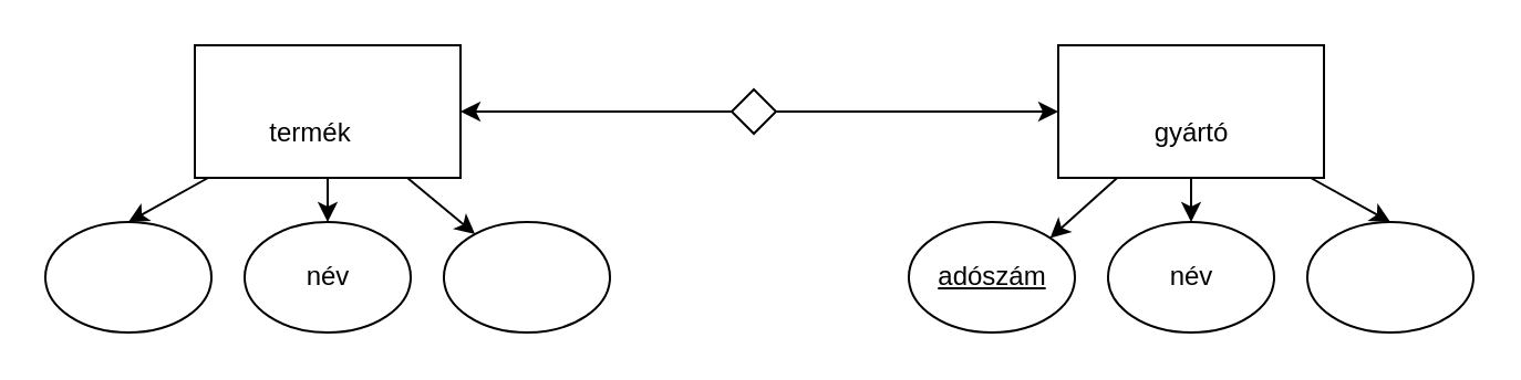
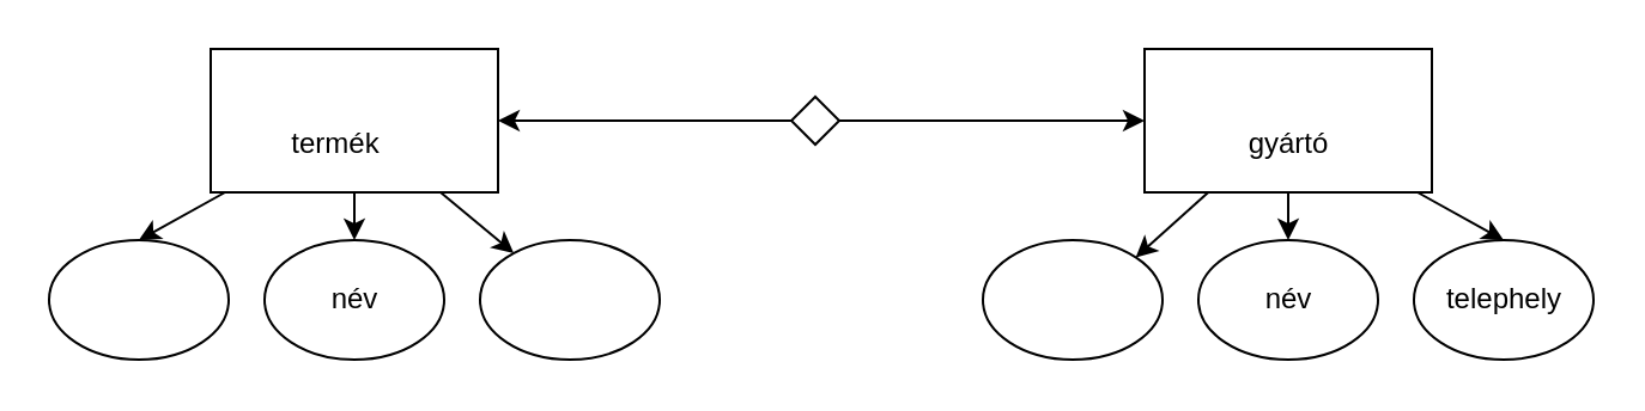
  <mxCell id="0" />
  <mxCell id="1" parent="0" />
  <mxCell id="2" value="" style="rounded=0;orthogonalLoop=1;jettySize=auto;html=1;entryX=0.5;entryY=0;entryDx=0;entryDy=0;" edge="1" parent="1" source="5" target="10"><mxGeometry relative="1" as="geometry" /></mxCell>
  <mxCell id="3" value="" style="edgeStyle=none;rounded=0;orthogonalLoop=1;jettySize=auto;html=1;" edge="1" parent="1" source="5" target="12"><mxGeometry relative="1" as="geometry" /></mxCell>
  <mxCell id="4" value="" style="edgeStyle=none;rounded=0;orthogonalLoop=1;jettySize=auto;html=1;" edge="1" parent="1" source="5" target="11"><mxGeometry relative="1" as="geometry" /></mxCell>
  <mxCell id="5" value="" style="rounded=0;whiteSpace=wrap;html=1;" vertex="1" parent="1"><mxGeometry x="87.5" y="20" width="120" height="60" as="geometry" /></mxCell>
  <mxCell id="6" value="" style="edgeStyle=none;rounded=0;orthogonalLoop=1;jettySize=auto;html=1;entryX=1;entryY=0;entryDx=0;entryDy=0;" edge="1" parent="1" source="9" target="13"><mxGeometry relative="1" as="geometry" /></mxCell>
  <mxCell id="7" value="" style="edgeStyle=none;rounded=0;orthogonalLoop=1;jettySize=auto;html=1;entryX=0.5;entryY=0;entryDx=0;entryDy=0;" edge="1" parent="1" source="9" target="15"><mxGeometry relative="1" as="geometry" /></mxCell>
  <mxCell id="8" value="" style="edgeStyle=none;rounded=0;orthogonalLoop=1;jettySize=auto;html=1;" edge="1" parent="1" source="9" target="14"><mxGeometry relative="1" as="geometry" /></mxCell>
  <mxCell id="9" value="" style="rounded=0;whiteSpace=wrap;html=1;" vertex="1" parent="1"><mxGeometry x="477.5" y="20" width="120" height="60" as="geometry" /></mxCell>
  <mxCell id="10" value="" style="ellipse;whiteSpace=wrap;html=1;" vertex="1" parent="1"><mxGeometry x="20" y="100" width="75" height="50" as="geometry" /></mxCell>
  <mxCell id="11" value="" style="ellipse;whiteSpace=wrap;html=1;" vertex="1" parent="1"><mxGeometry x="110" y="100" width="75" height="50" as="geometry" /></mxCell>
  <mxCell id="12" value="" style="ellipse;whiteSpace=wrap;html=1;" vertex="1" parent="1"><mxGeometry x="200" y="100" width="75" height="50" as="geometry" /></mxCell>
  <mxCell id="13" value="" style="ellipse;whiteSpace=wrap;html=1;" vertex="1" parent="1"><mxGeometry x="410" y="100" width="75" height="50" as="geometry" /></mxCell>
  <mxCell id="14" value="" style="ellipse;whiteSpace=wrap;html=1;" vertex="1" parent="1"><mxGeometry x="500" y="100" width="75" height="50" as="geometry" /></mxCell>
  <mxCell id="15" value="" style="ellipse;whiteSpace=wrap;html=1;" vertex="1" parent="1"><mxGeometry x="590" y="100" width="75" height="50" as="geometry" /></mxCell>
  <mxCell id="16" value="" style="edgeStyle=none;rounded=0;orthogonalLoop=1;jettySize=auto;html=1;entryX=0;entryY=0.5;entryDx=0;entryDy=0;" edge="1" parent="1" source="18" target="9"><mxGeometry relative="1" as="geometry"><mxPoint x="430" y="50" as="targetPoint" /></mxGeometry></mxCell>
  <mxCell id="17" value="" style="edgeStyle=none;rounded=0;orthogonalLoop=1;jettySize=auto;html=1;" edge="1" parent="1" source="18" target="5"><mxGeometry relative="1" as="geometry"><mxPoint x="250" y="50" as="targetPoint" /></mxGeometry></mxCell>
  <mxCell id="18" value="" style="rhombus;whiteSpace=wrap;html=1;" vertex="1" parent="1"><mxGeometry x="330" y="40" width="20" height="20" as="geometry" /></mxCell>
  <mxCell id="19" value="termék" style="text;html=1;strokeColor=none;fillColor=none;align=center;verticalAlign=middle;whiteSpace=wrap;rounded=0;" vertex="1" parent="1"><mxGeometry x="110" y="45" width="60" height="30" as="geometry" /></mxCell>
  <mxCell id="20" value="név" style="text;html=1;strokeColor=none;fillColor=none;align=center;verticalAlign=middle;whiteSpace=wrap;rounded=0;" vertex="1" parent="1"><mxGeometry x="117.5" y="110" width="60" height="30" as="geometry" /></mxCell>
- <mxCell id="21" value="&lt;u&gt;adószám&lt;/u&gt;" style="text;html=1;strokeColor=none;fillColor=none;align=center;verticalAlign=middle;whiteSpace=wrap;rounded=0;" vertex="1" parent="1"><mxGeometry x="417.5" y="110" width="60" height="30" as="geometry" /></mxCell>
  <mxCell id="22" value="név" style="text;html=1;strokeColor=none;fillColor=none;align=center;verticalAlign=middle;whiteSpace=wrap;rounded=0;" vertex="1" parent="1"><mxGeometry x="507.5" y="110" width="60" height="30" as="geometry" /></mxCell>
+ <mxCell id="23" value="telephely" style="text;html=1;strokeColor=none;fillColor=none;align=center;verticalAlign=middle;whiteSpace=wrap;rounded=0;" vertex="1" parent="1"><mxGeometry x="597.5" y="110" width="60" height="30" as="geometry" /></mxCell>
  <mxCell id="24" value="gyártó" style="text;html=1;strokeColor=none;fillColor=none;align=center;verticalAlign=middle;whiteSpace=wrap;rounded=0;" vertex="1" parent="1"><mxGeometry x="507.5" y="45" width="60" height="30" as="geometry" /></mxCell>
